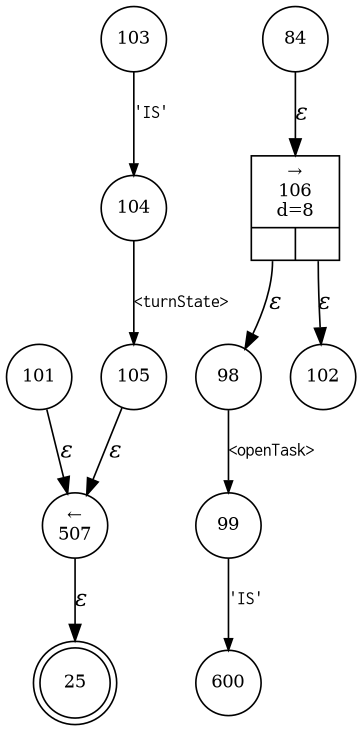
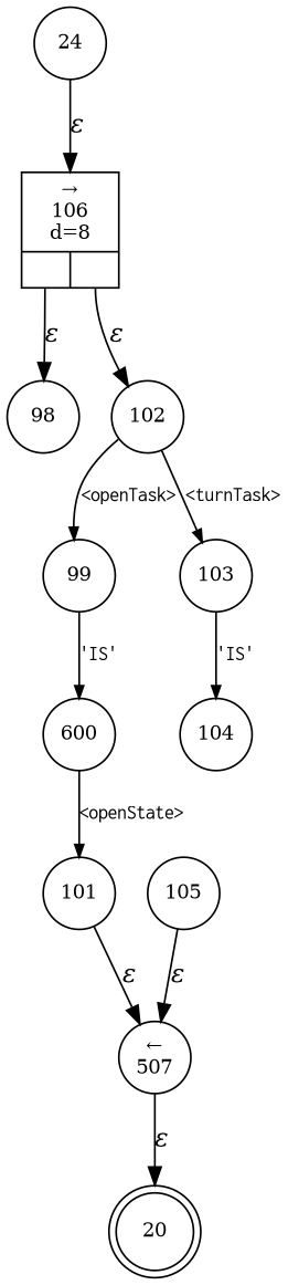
  digraph {
    rankdir=TB
    node [fixedsize=true fontsize=11 shape=circle peripheries=1]
    edge [fontname=Courier]
-   n1 [label=25 shape=doublecircle width=.6 peripheries=""]
+   n1 [label=20 shape=doublecircle width=.6 peripheries=""]
    n2 [label=98 width=.55]
    n3 [label=99 width=.55]
    n4 [label=600 width=.55]
    n5 [label=101 width=.55]
    n6 [label="&larr;\n507" width=.55]
    n7 [label=102 width=.55]
    n8 [label=103 width=.55]
    n9 [label=104 width=.55]
    n10 [label=105 width=.55]
-   n11 [label=84 width=.55]
+   n11 [label=24 width=.55]
    n12 [fixedsize=false label="{&rarr;\n106\nd=8|{<p0>|<p1>}}" shape=record]
-   n2 -> n3 [arrowhead=normal arrowsize=.7 fontsize=11 label="<openTask>"]
+   n7 -> n3 [arrowhead=normal arrowsize=.7 fontsize=11 label="<openTask>"]
    n3 -> n4 [arrowhead=normal arrowsize=.7 fontsize=11 label="'IS'"]
+   n4 -> n5 [arrowhead=normal arrowsize=.7 fontsize=11 label="<openState>"]
    n5 -> n6 [fontname="Times-Italic" label="&epsilon;"]
    n6 -> n1 [fontname="Times-Italic" label="&epsilon;"]
+   n7 -> n8 [arrowhead=normal arrowsize=.7 fontsize=11 label="<turnTask>"]
    n8 -> n9 [arrowhead=normal arrowsize=.7 fontsize=11 label="'IS'"]
-   n9 -> n10 [arrowhead=normal arrowsize=.7 fontsize=11 label="<turnState>"]
    n10 -> n6 [fontname="Times-Italic" label="&epsilon;"]
    n11 -> n12 [fontname="Times-Italic" label="&epsilon;"]
    n12 -> n2 [fontname="Times-Italic" label="&epsilon;" tailport=p0]
    n12 -> n7 [fontname="Times-Italic" label="&epsilon;" tailport=p1]
  }
